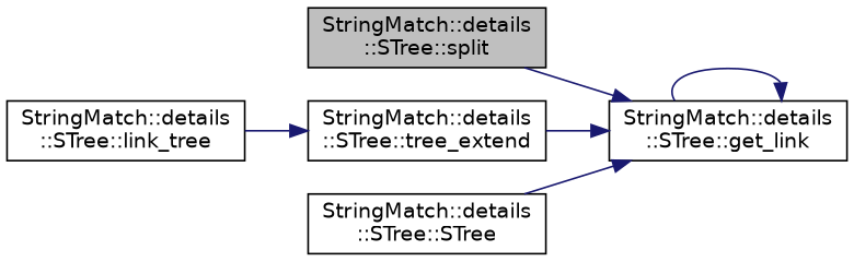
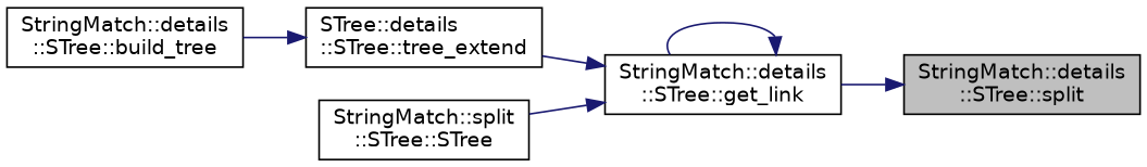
  digraph {
    rankdir=RL
    node [color=black fillcolor=white fontname=Helvetica fontsize=12 shape=record style=filled]
    edge [color=midnightblue dir=back fontname=Helvetica fontsize=12 labelfontname=Helvetica labelfontsize=12 style=solid]
    n1 [fillcolor=grey75 fontcolor=black height=0.2 label="StringMatch::details\l::STree::split" width=0.4]
    n2 [height=0.2 label="StringMatch::details\l::STree::get_link" width=0.4]
-   n3 [height=0.2 label="StringMatch::details\l::STree::tree_extend" width=0.4]
-   n4 [height=0.2 label="StringMatch::details\l::STree::STree" width=0.4]
-   n5 [height=0.2 label="StringMatch::details\l::STree::link_tree" width=0.4]
-   n2 -> n1
+   n3 [height=0.2 label="STree::details\l::STree::tree_extend" width=0.4]
+   n4 [height=0.2 label="StringMatch::split\l::STree::STree" width=0.4]
+   n5 [height=0.2 label="StringMatch::details\l::STree::build_tree" width=0.4]
+   n1 -> n2
    n2 -> n2
    n2 -> n3
    n2 -> n4
    n3 -> n5
  }
